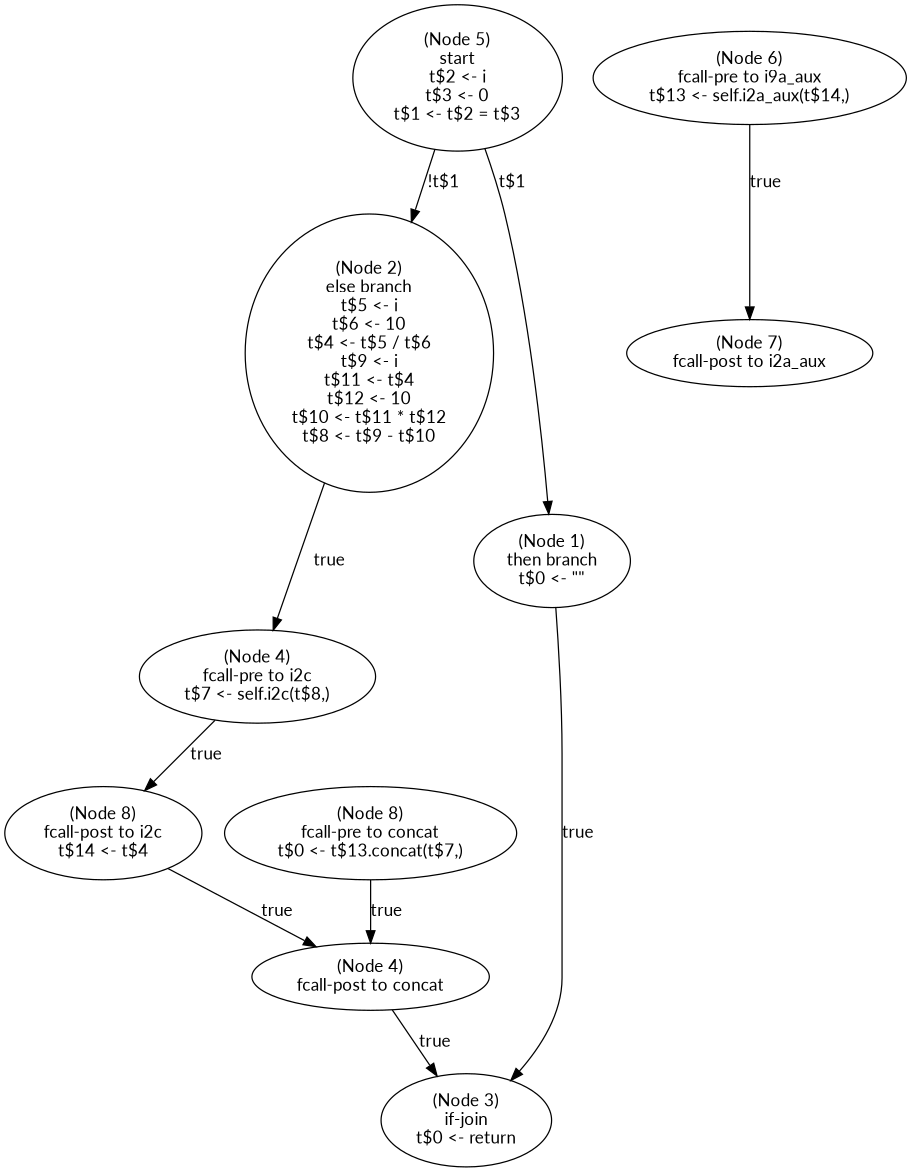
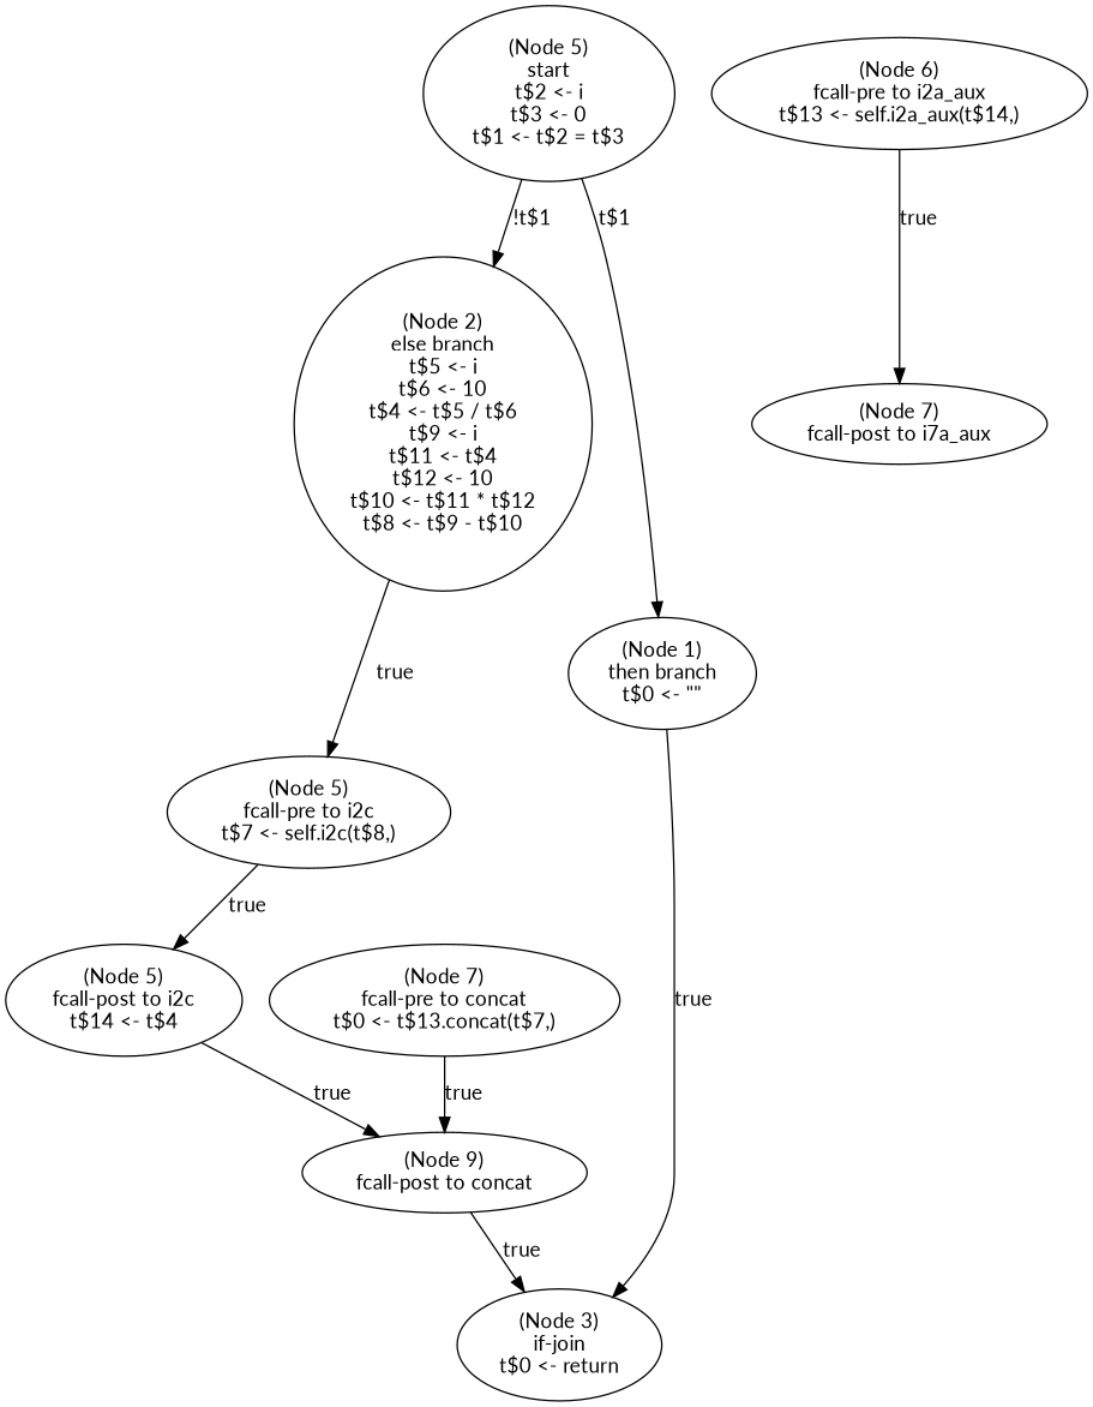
  digraph {
    fontname=Lato
    node [fontname=Lato]
    edge [fontname=Lato]
    n1 [label="(Node 5)\nstart\nt$2 <- i\nt$3 <- 0\nt$1 <- t$2 = t$3\n"]
    n2 [label="(Node 2)\nelse branch\nt$5 <- i\nt$6 <- 10\nt$4 <- t$5 / t$6\nt$9 <- i\nt$11 <- t$4\nt$12 <- 10\nt$10 <- t$11 * t$12\nt$8 <- t$9 - t$10\n"]
    n3 [label="(Node 1)\nthen branch\nt$0 <- \"\"\n"]
-   n4 [label="(Node 4)\nfcall-pre to i2c\nt$7 <- self.i2c(t$8,)\n"]
+   n4 [label="(Node 5)\nfcall-pre to i2c\nt$7 <- self.i2c(t$8,)\n"]
    n5 [label="(Node 3)\nif-join\nt$0 <- return\n"]
-   n6 [label="(Node 8)\nfcall-post to i2c\nt$14 <- t$4\n"]
-   n7 [label="(Node 4)\nfcall-post to concat\n"]
-   n8 [label="(Node 6)\nfcall-pre to i9a_aux\nt$13 <- self.i2a_aux(t$14,)\n"]
-   n9 [label="(Node 7)\nfcall-post to i2a_aux\n"]
-   n10 [label="(Node 8)\nfcall-pre to concat\nt$0 <- t$13.concat(t$7,)\n"]
+   n6 [label="(Node 5)\nfcall-post to i2c\nt$14 <- t$4\n"]
+   n7 [label="(Node 9)\nfcall-post to concat\n"]
+   n8 [label="(Node 6)\nfcall-pre to i2a_aux\nt$13 <- self.i2a_aux(t$14,)\n"]
+   n9 [label="(Node 7)\nfcall-post to i7a_aux\n"]
+   n10 [label="(Node 7)\nfcall-pre to concat\nt$0 <- t$13.concat(t$7,)\n"]
    n1 -> n2 [label="!t$1"]
    n1 -> n3 [label="t$1"]
    n2 -> n4 [label=true]
    n3 -> n5 [label=true]
    n4 -> n6 [label=true]
    n6 -> n7 [label=true]
    n7 -> n5 [label=true]
    n8 -> n9 [label=true]
    n10 -> n7 [label=true]
  }
